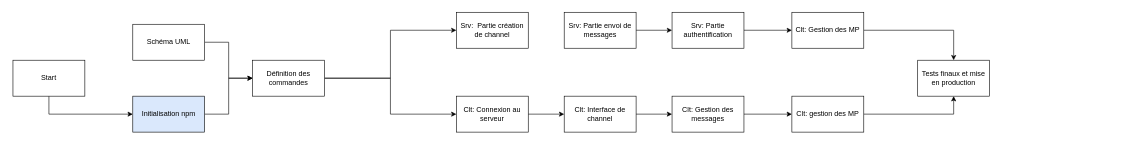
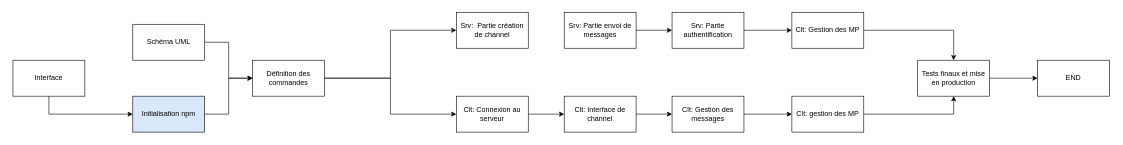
  <mxCell id="0" />
  <mxCell id="1" parent="0" />
  <mxCell id="2" style="edgeStyle=orthogonalEdgeStyle;rounded=0;orthogonalLoop=1;jettySize=auto;html=1;entryX=0;entryY=0.5;entryDx=0;entryDy=0;exitX=0.5;exitY=1;exitDx=0;exitDy=0;" edge="1" parent="1" source="3" target="7"><mxGeometry relative="1" as="geometry" /></mxCell>
- <mxCell id="3" value="Start" style="rounded=0;whiteSpace=wrap;html=1;" vertex="1" parent="1"><mxGeometry x="20" y="100" width="120" height="60" as="geometry" /></mxCell>
+ <mxCell id="3" value="Interface" style="rounded=0;whiteSpace=wrap;html=1;" vertex="1" parent="1"><mxGeometry x="20" y="100" width="120" height="60" as="geometry" /></mxCell>
  <mxCell id="4" style="edgeStyle=orthogonalEdgeStyle;rounded=0;orthogonalLoop=1;jettySize=auto;html=1;entryX=0;entryY=0.5;entryDx=0;entryDy=0;" edge="1" parent="1" source="5" target="10"><mxGeometry relative="1" as="geometry" /></mxCell>
  <mxCell id="5" value="Schéma UML" style="rounded=0;whiteSpace=wrap;html=1;" vertex="1" parent="1"><mxGeometry x="220" y="40" width="120" height="60" as="geometry" /></mxCell>
  <mxCell id="6" value="" style="edgeStyle=orthogonalEdgeStyle;rounded=0;orthogonalLoop=1;jettySize=auto;html=1;" edge="1" parent="1" source="7" target="10"><mxGeometry relative="1" as="geometry" /></mxCell>
  <mxCell id="7" value="Initialisation npm" style="rounded=0;whiteSpace=wrap;html=1;fillColor=#dae8fc;" vertex="1" parent="1"><mxGeometry x="220" y="160" width="120" height="60" as="geometry" /></mxCell>
  <mxCell id="8" value="" style="edgeStyle=orthogonalEdgeStyle;rounded=0;orthogonalLoop=1;jettySize=auto;html=1;" edge="1" parent="1" source="10" target="17"><mxGeometry relative="1" as="geometry" /></mxCell>
  <mxCell id="9" style="edgeStyle=orthogonalEdgeStyle;rounded=0;orthogonalLoop=1;jettySize=auto;html=1;entryX=0;entryY=0.5;entryDx=0;entryDy=0;" edge="1" parent="1" source="10" target="11"><mxGeometry relative="1" as="geometry" /></mxCell>
  <mxCell id="10" value="Définition des commandes" style="rounded=0;whiteSpace=wrap;html=1;" vertex="1" parent="1"><mxGeometry x="420" y="100" width="120" height="60" as="geometry" /></mxCell>
  <mxCell id="11" value="Srv:&amp;nbsp; Partie création de channel" style="rounded=0;whiteSpace=wrap;html=1;" vertex="1" parent="1"><mxGeometry x="760" y="20" width="120" height="60" as="geometry" /></mxCell>
  <mxCell id="12" value="" style="edgeStyle=orthogonalEdgeStyle;rounded=0;orthogonalLoop=1;jettySize=auto;html=1;" edge="1" parent="1" source="13" target="15"><mxGeometry relative="1" as="geometry" /></mxCell>
  <mxCell id="13" value="Srv: Partie envoi de messages" style="rounded=0;whiteSpace=wrap;html=1;" vertex="1" parent="1"><mxGeometry x="940" y="20" width="120" height="60" as="geometry" /></mxCell>
  <mxCell id="14" value="" style="edgeStyle=orthogonalEdgeStyle;rounded=0;orthogonalLoop=1;jettySize=auto;html=1;" edge="1" parent="1" source="15" target="25"><mxGeometry relative="1" as="geometry" /></mxCell>
  <mxCell id="15" value="Srv: Partie authentification" style="rounded=0;whiteSpace=wrap;html=1;" vertex="1" parent="1"><mxGeometry x="1120" y="20" width="120" height="60" as="geometry" /></mxCell>
  <mxCell id="16" value="" style="edgeStyle=orthogonalEdgeStyle;rounded=0;orthogonalLoop=1;jettySize=auto;html=1;" edge="1" parent="1" source="17" target="19"><mxGeometry relative="1" as="geometry" /></mxCell>
  <mxCell id="17" value="Clt: Connexion au serveur" style="rounded=0;whiteSpace=wrap;html=1;" vertex="1" parent="1"><mxGeometry x="760" y="160" width="120" height="60" as="geometry" /></mxCell>
  <mxCell id="18" value="" style="edgeStyle=orthogonalEdgeStyle;rounded=0;orthogonalLoop=1;jettySize=auto;html=1;" edge="1" parent="1" source="19" target="21"><mxGeometry relative="1" as="geometry" /></mxCell>
  <mxCell id="19" value="Clt: Interface de channel" style="rounded=0;whiteSpace=wrap;html=1;" vertex="1" parent="1"><mxGeometry x="940" y="160" width="120" height="60" as="geometry" /></mxCell>
  <mxCell id="20" value="" style="edgeStyle=orthogonalEdgeStyle;rounded=0;orthogonalLoop=1;jettySize=auto;html=1;" edge="1" parent="1" source="21" target="23"><mxGeometry relative="1" as="geometry" /></mxCell>
  <mxCell id="21" value="Clt: Gestion des messages" style="rounded=0;whiteSpace=wrap;html=1;" vertex="1" parent="1"><mxGeometry x="1120" y="160" width="120" height="60" as="geometry" /></mxCell>
  <mxCell id="22" style="edgeStyle=orthogonalEdgeStyle;rounded=0;orthogonalLoop=1;jettySize=auto;html=1;entryX=0.5;entryY=1;entryDx=0;entryDy=0;" edge="1" parent="1" source="23" target="27"><mxGeometry relative="1" as="geometry" /></mxCell>
  <mxCell id="23" value="Clt: gestion des MP" style="rounded=0;whiteSpace=wrap;html=1;" vertex="1" parent="1"><mxGeometry x="1320" y="160" width="120" height="60" as="geometry" /></mxCell>
  <mxCell id="24" value="" style="edgeStyle=orthogonalEdgeStyle;rounded=0;orthogonalLoop=1;jettySize=auto;html=1;" edge="1" parent="1" source="25" target="27"><mxGeometry relative="1" as="geometry" /></mxCell>
  <mxCell id="25" value="Clt: Gestion des MP" style="rounded=0;whiteSpace=wrap;html=1;" vertex="1" parent="1"><mxGeometry x="1320" y="20" width="120" height="60" as="geometry" /></mxCell>
+ <mxCell id="26" value="" style="edgeStyle=orthogonalEdgeStyle;rounded=0;orthogonalLoop=1;jettySize=auto;html=1;" edge="1" parent="1" source="27" target="28"><mxGeometry relative="1" as="geometry" /></mxCell>
  <mxCell id="27" value="Tests finaux et mise en production" style="rounded=0;whiteSpace=wrap;html=1;" vertex="1" parent="1"><mxGeometry x="1530" y="100" width="120" height="60" as="geometry" /></mxCell>
+ <mxCell id="28" value="END" style="whiteSpace=wrap;html=1;rounded=0;" vertex="1" parent="1"><mxGeometry x="1730" y="100" width="120" height="60" as="geometry" /></mxCell>
